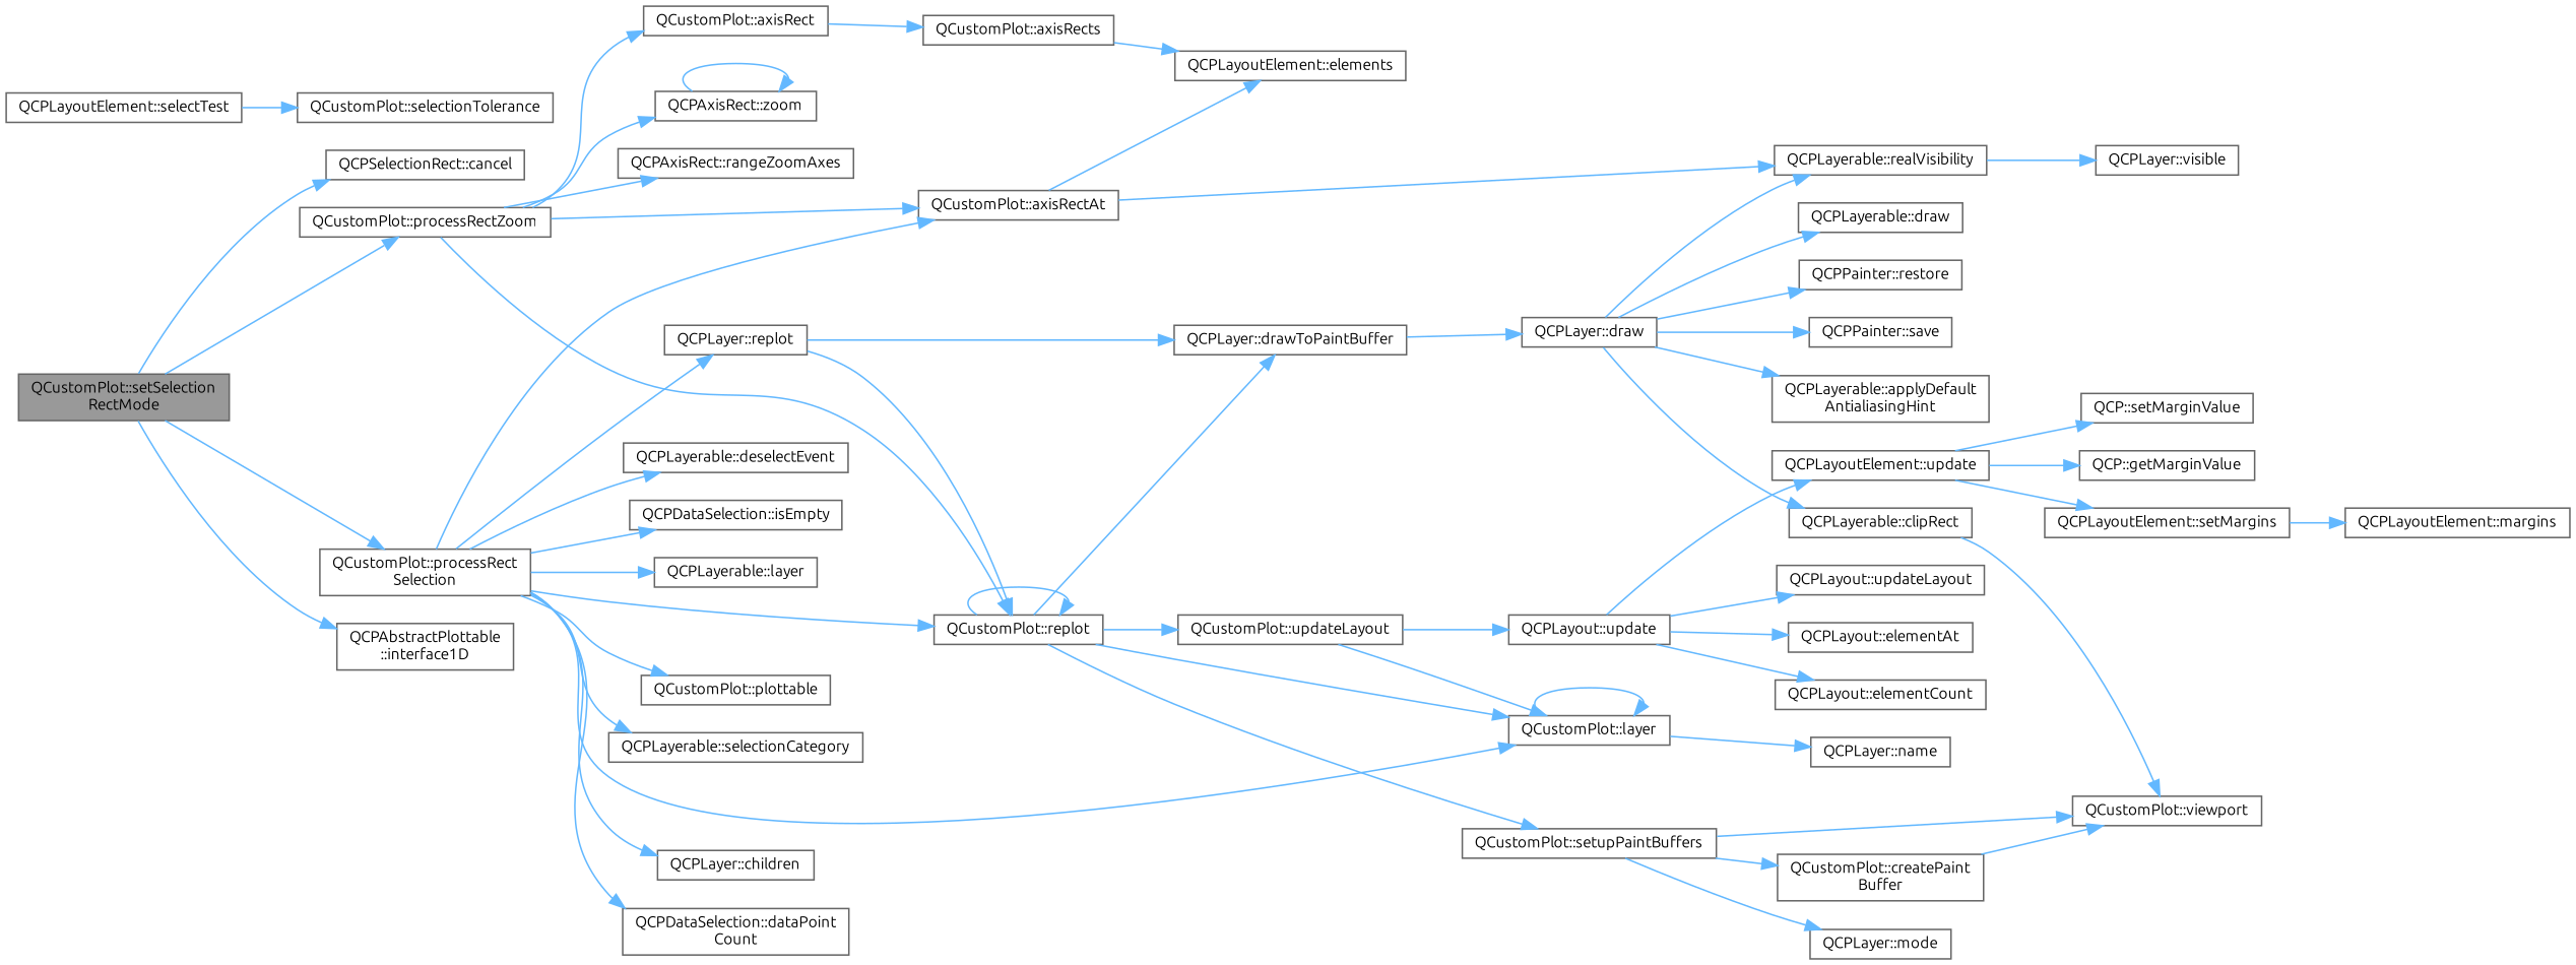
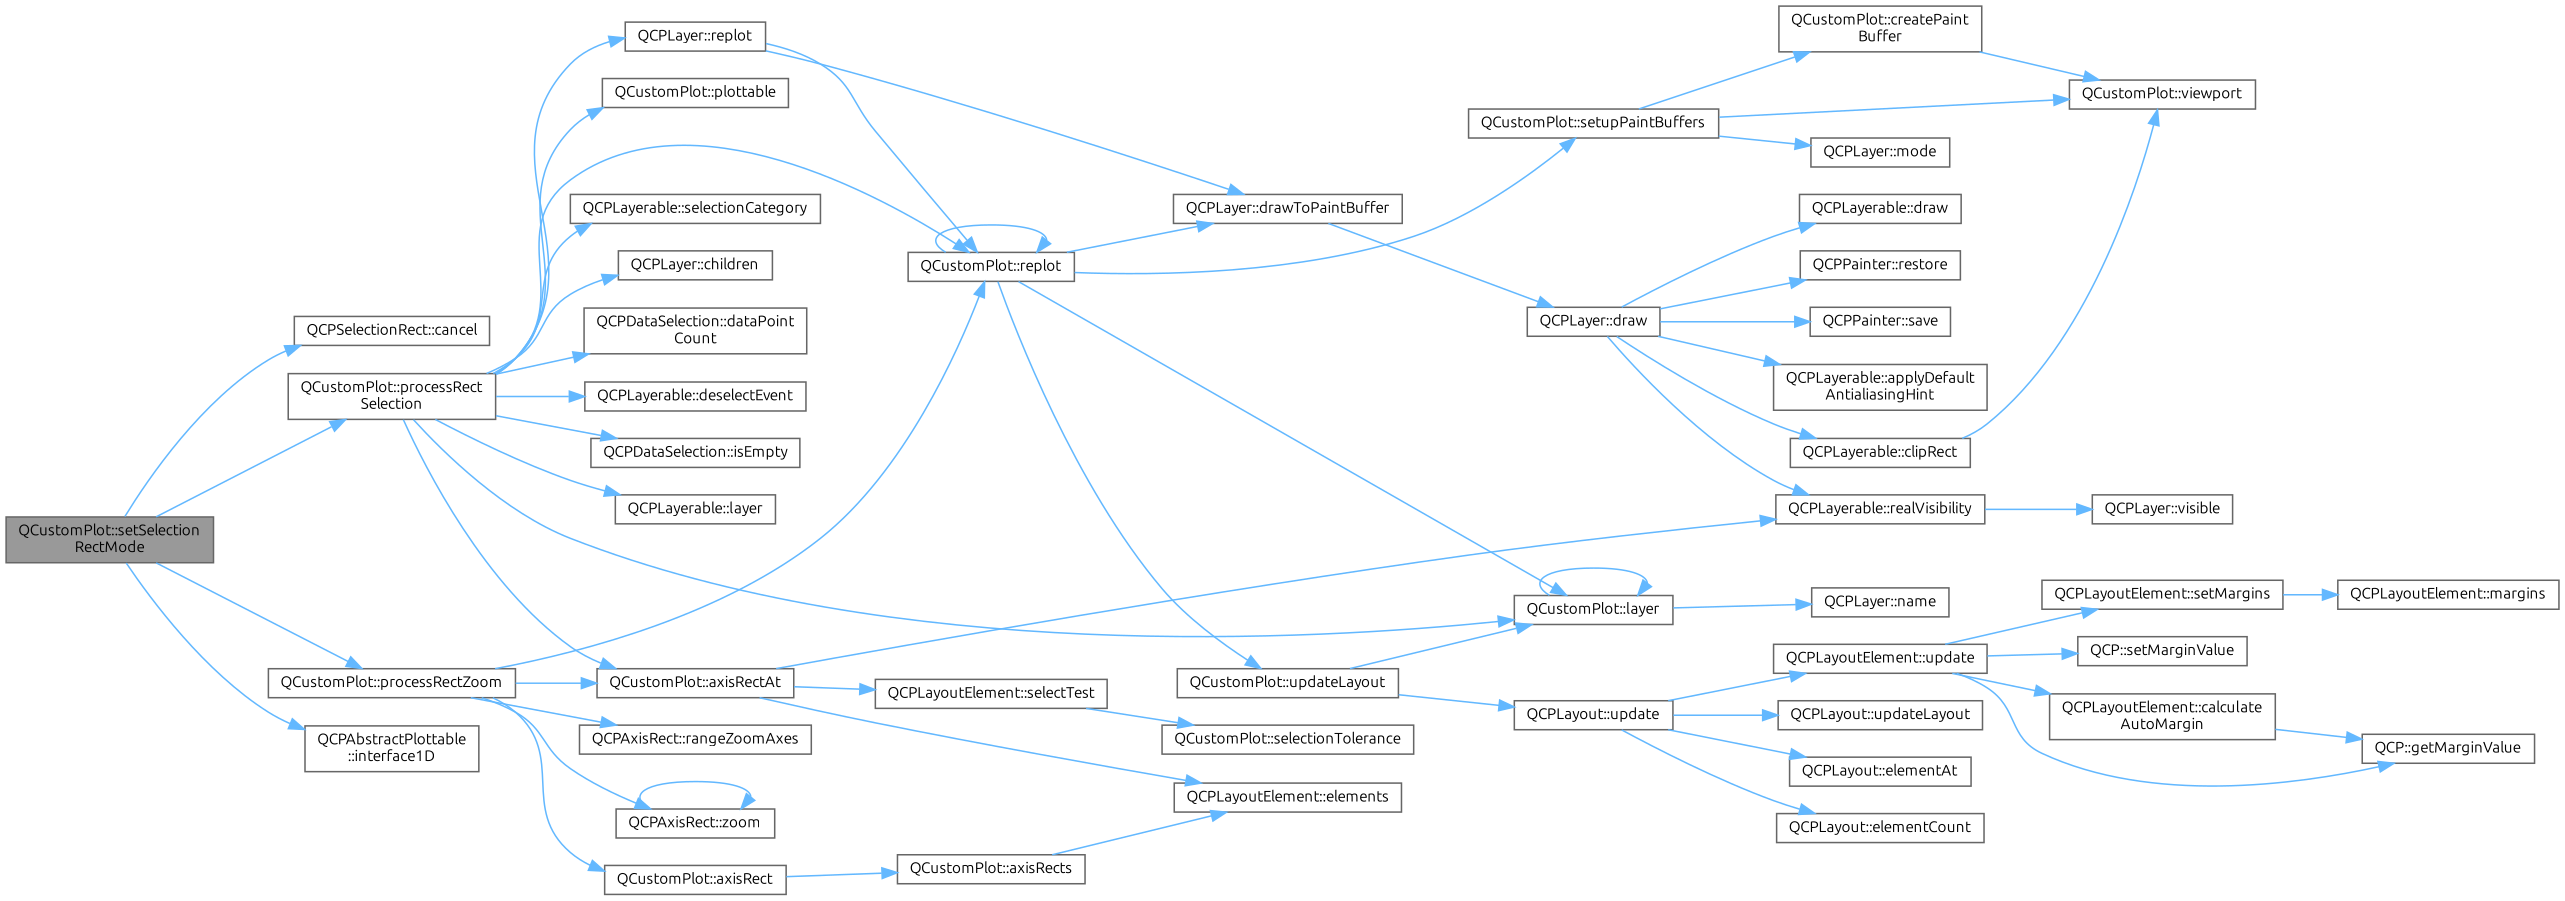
  digraph {
    fontname=Ubuntu
    rankdir=LR
    node [color=grey40 fillcolor=white fontname=Ubuntu fontsize=10 shape=box style=filled]
    edge [color=steelblue1 fontname=Ubuntu fontsize=10 labelfontname=Helvetica labelfontsize=10 style=solid]
    n1 [color=gray40 fillcolor=grey60 fontcolor=black height=0.2 label="QCustomPlot::setSelection\lRectMode" width=0.4]
    n2 [height=0.2 label="QCPSelectionRect::cancel" width=0.4]
    n3 [height=0.2 label="QCustomPlot::processRect\lSelection" width=0.4]
    n4 [height=0.2 label="QCustomPlot::processRectZoom" width=0.4]
    n5 [height=0.2 label="QCPAbstractPlottable\l::interface1D" width=0.4]
    n6 [height=0.2 label="QCustomPlot::axisRectAt" width=0.4]
    n7 [height=0.2 label="QCPLayer::children" width=0.4]
    n8 [height=0.2 label="QCPDataSelection::dataPoint\lCount" width=0.4]
    n9 [height=0.2 label="QCPLayerable::deselectEvent" width=0.4]
    n10 [height=0.2 label="QCPDataSelection::isEmpty" width=0.4]
    n11 [height=0.2 label="QCPLayerable::layer" width=0.4]
    n12 [height=0.2 label="QCustomPlot::layer" width=0.4]
    n13 [height=0.2 label="QCustomPlot::plottable" width=0.4]
    n14 [height=0.2 label="QCPLayer::replot" width=0.4]
    n15 [height=0.2 label="QCustomPlot::replot" width=0.4]
    n16 [height=0.2 label="QCPLayerable::selectionCategory" width=0.4]
    n17 [height=0.2 label="QCustomPlot::axisRect" width=0.4]
    n18 [height=0.2 label="QCPAxisRect::rangeZoomAxes" width=0.4]
    n19 [height=0.2 label="QCPAxisRect::zoom" width=0.4]
    n20 [height=0.2 label="QCPLayoutElement::elements" width=0.4]
    n21 [height=0.2 label="QCPLayerable::realVisibility" width=0.4]
    n22 [height=0.2 label="QCPLayoutElement::selectTest" width=0.4]
    n23 [height=0.2 label="QCPLayer::name" width=0.4]
    n24 [height=0.2 label="QCPLayer::drawToPaintBuffer" width=0.4]
    n25 [height=0.2 label="QCustomPlot::setupPaintBuffers" width=0.4]
    n26 [height=0.2 label="QCustomPlot::updateLayout" width=0.4]
    n27 [height=0.2 label="QCPLayer::visible" width=0.4]
    n28 [height=0.2 label="QCustomPlot::selectionTolerance" width=0.4]
    n29 [height=0.2 label="QCPLayer::draw" width=0.4]
    n30 [height=0.2 label="QCPLayerable::applyDefault\lAntialiasingHint" width=0.4]
    n31 [height=0.2 label="QCPLayerable::clipRect" width=0.4]
    n32 [height=0.2 label="QCPLayerable::draw" width=0.4]
    n33 [height=0.2 label="QCPPainter::restore" width=0.4]
    n34 [height=0.2 label="QCPPainter::save" width=0.4]
    n35 [height=0.2 label="QCustomPlot::viewport" width=0.4]
    n36 [height=0.2 label="QCustomPlot::createPaint\lBuffer" width=0.4]
    n37 [height=0.2 label="QCPLayer::mode" width=0.4]
    n38 [height=0.2 label="QCPLayout::update" width=0.4]
    n39 [height=0.2 label="QCPLayout::elementAt" width=0.4]
    n40 [height=0.2 label="QCPLayout::elementCount" width=0.4]
    n41 [height=0.2 label="QCPLayoutElement::update" width=0.4]
    n42 [height=0.2 label="QCPLayout::updateLayout" width=0.4]
+   n43 [height=0.2 label="QCPLayoutElement::calculate\lAutoMargin" width=0.4]
    n44 [height=0.2 label="QCP::getMarginValue" width=0.4]
    n45 [height=0.2 label="QCPLayoutElement::setMargins" width=0.4]
    n46 [height=0.2 label="QCP::setMarginValue" width=0.4]
    n47 [height=0.2 label="QCPLayoutElement::margins" width=0.4]
    n48 [height=0.2 label="QCustomPlot::axisRects" width=0.4]
    n1 -> n2
    n1 -> n3
    n1 -> n4
    n1 -> n5
    n3 -> n6
    n3 -> n7
    n3 -> n8
    n3 -> n9
    n3 -> n10
    n3 -> n11
    n3 -> n12
    n3 -> n13
    n3 -> n14
    n3 -> n15
    n3 -> n16
    n4 -> n6
    n4 -> n15
    n4 -> n17
    n4 -> n18
    n4 -> n19
    n6 -> n20
    n6 -> n21
+   n6 -> n22
    n12 -> n12
    n12 -> n23
    n14 -> n15
    n14 -> n24
    n15 -> n12
    n15 -> n15
    n15 -> n24
    n15 -> n25
    n15 -> n26
    n17 -> n48
    n19 -> n19
    n21 -> n27
    n22 -> n28
    n24 -> n29
    n25 -> n35
    n25 -> n36
    n25 -> n37
    n26 -> n12
    n26 -> n38
    n29 -> n21
    n29 -> n30
    n29 -> n31
    n29 -> n32
    n29 -> n33
    n29 -> n34
    n31 -> n35
    n36 -> n35
    n38 -> n39
    n38 -> n40
    n38 -> n41
    n38 -> n42
+   n41 -> n43
    n41 -> n44
    n41 -> n45
    n41 -> n46
+   n43 -> n44
    n45 -> n47
    n48 -> n20
  }
